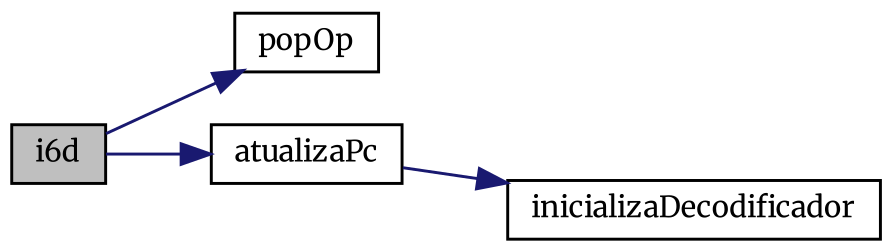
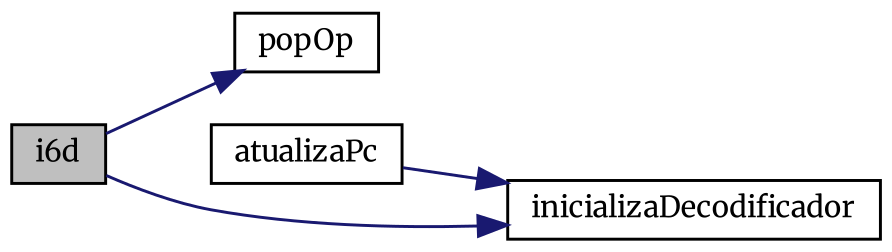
  digraph {
    fontname=Merriweather
    rankdir=LR
    node [color=black fillcolor=white fontname=Merriweather fontsize=10 shape=record style=filled]
    edge [color=midnightblue fontname=Merriweather fontsize=10 labelfontname=Helvetica labelfontsize=10 style=solid]
    n1 [fillcolor=grey75 fontcolor=black height=0.2 label=i6d width=0.4]
    n2 [height=0.2 label=popOp width=0.4]
    n3 [height=0.2 label=atualizaPc width=0.4]
    n4 [height=0.2 label=inicializaDecodificador width=0.4]
    n1 -> n2
-   n1 -> n3
+   n1 -> n4
    n3 -> n4
  }
